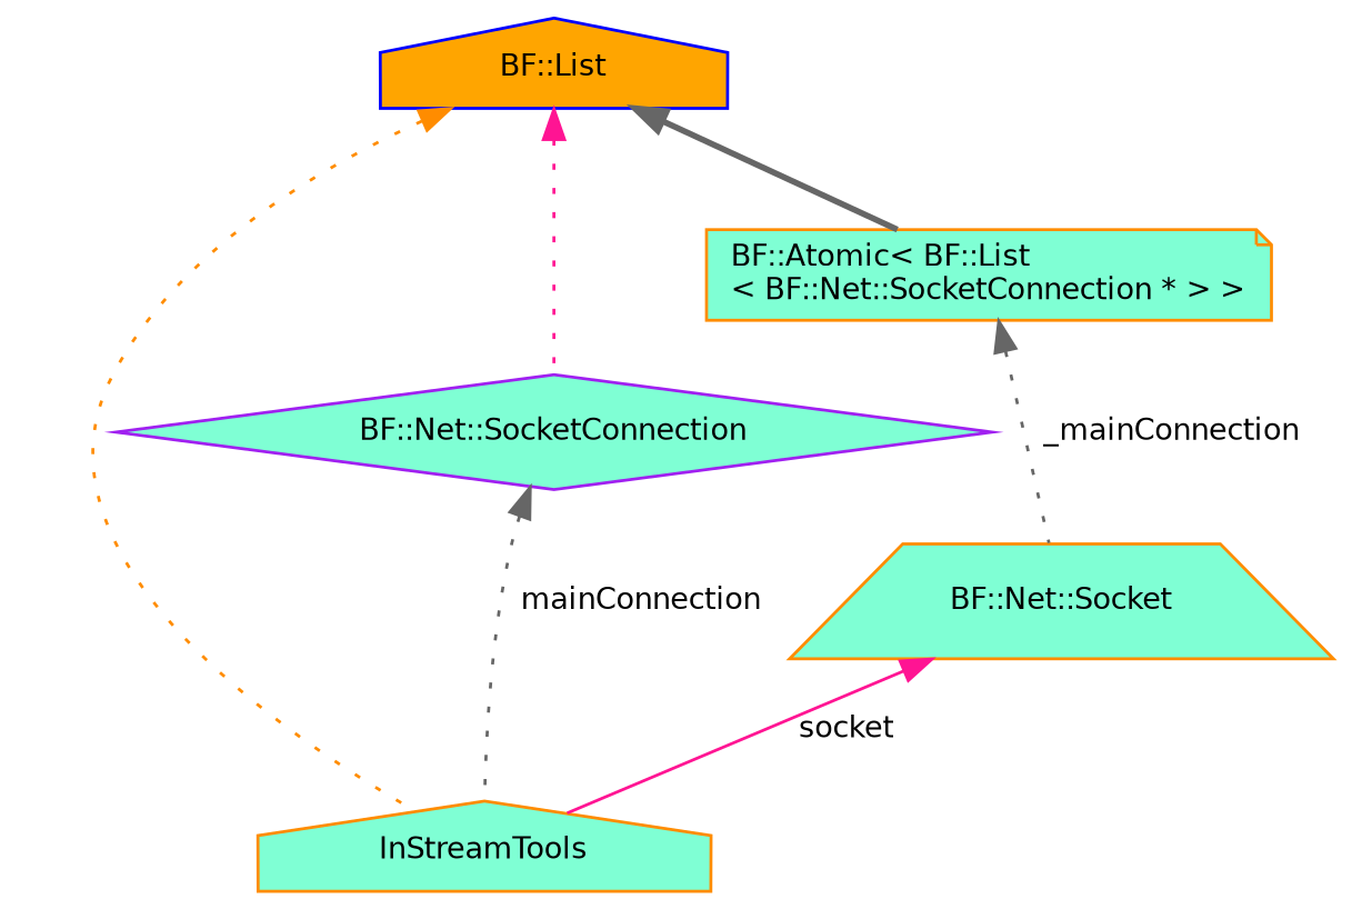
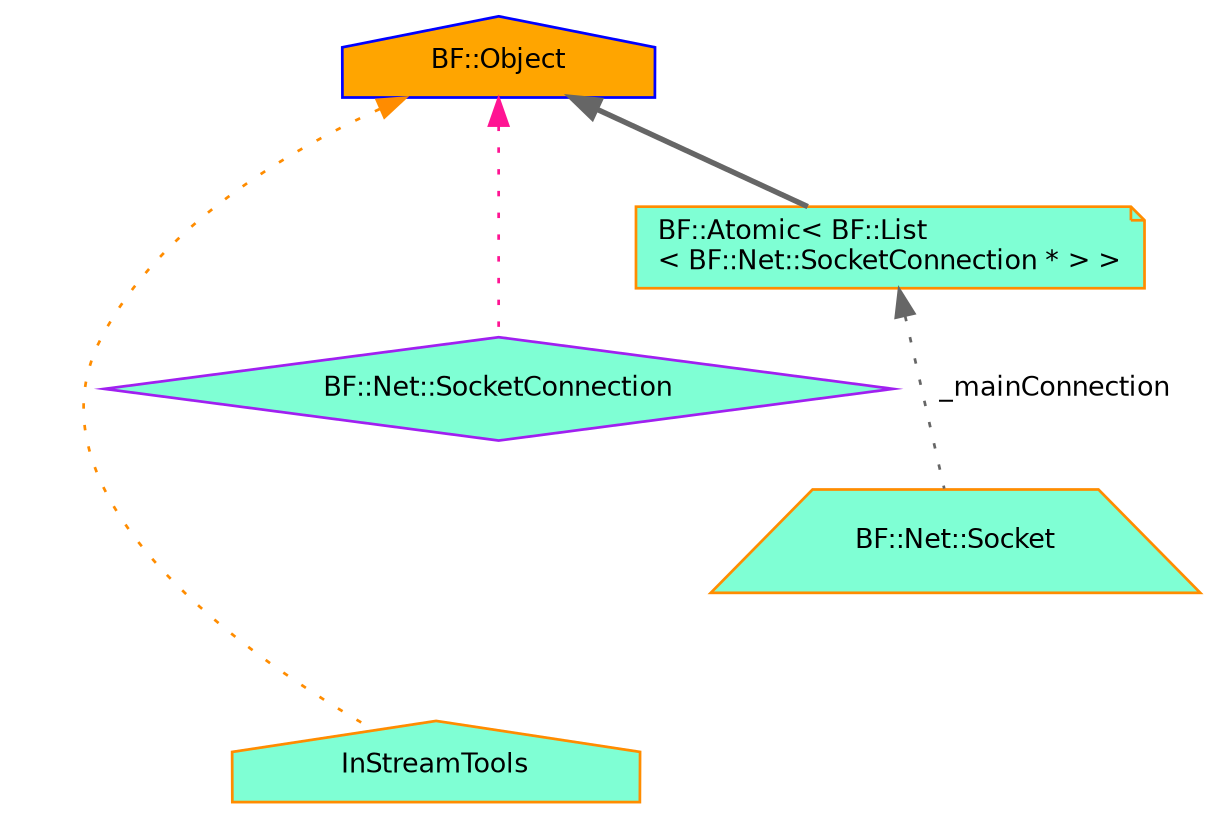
  digraph {
    node [color=darkorange fillcolor=aquamarine fontname=Helvetica fontsize=10 shape=house style=filled]
    edge [color=gray40 dir=back fontname=Helvetica fontsize=10 labelfontname=Helvetica labelfontsize=10 style=dotted]
    n1 [fontcolor=black height=0.2 label=InStreamTools width=0.4]
-   n2 [color=blue fillcolor=orange height=0.2 label="BF::List" width=0.4]
+   n2 [color=blue fillcolor=orange height=0.2 label="BF::Object" width=0.4]
    n3 [color=purple height=0.2 label="BF::Net::SocketConnection" shape=diamond width=0.4]
    n4 [height=0.2 label="BF::Atomic\< BF::List\l\< BF::Net::SocketConnection * \> \>" shape=note width=0.4]
    n5 [height=0.2 label="BF::Net::Socket" shape=trapezium width=0.4]
    n2 -> n1 [color=darkorange]
    n2 -> n3 [color=deeppink]
    n2 -> n4 [style=bold]
-   n3 -> n1 [label=" mainConnection"]
    n4 -> n5 [label=" _mainConnection"]
-   n5 -> n1 [color=deeppink label=" socket" style=solid]
  }
